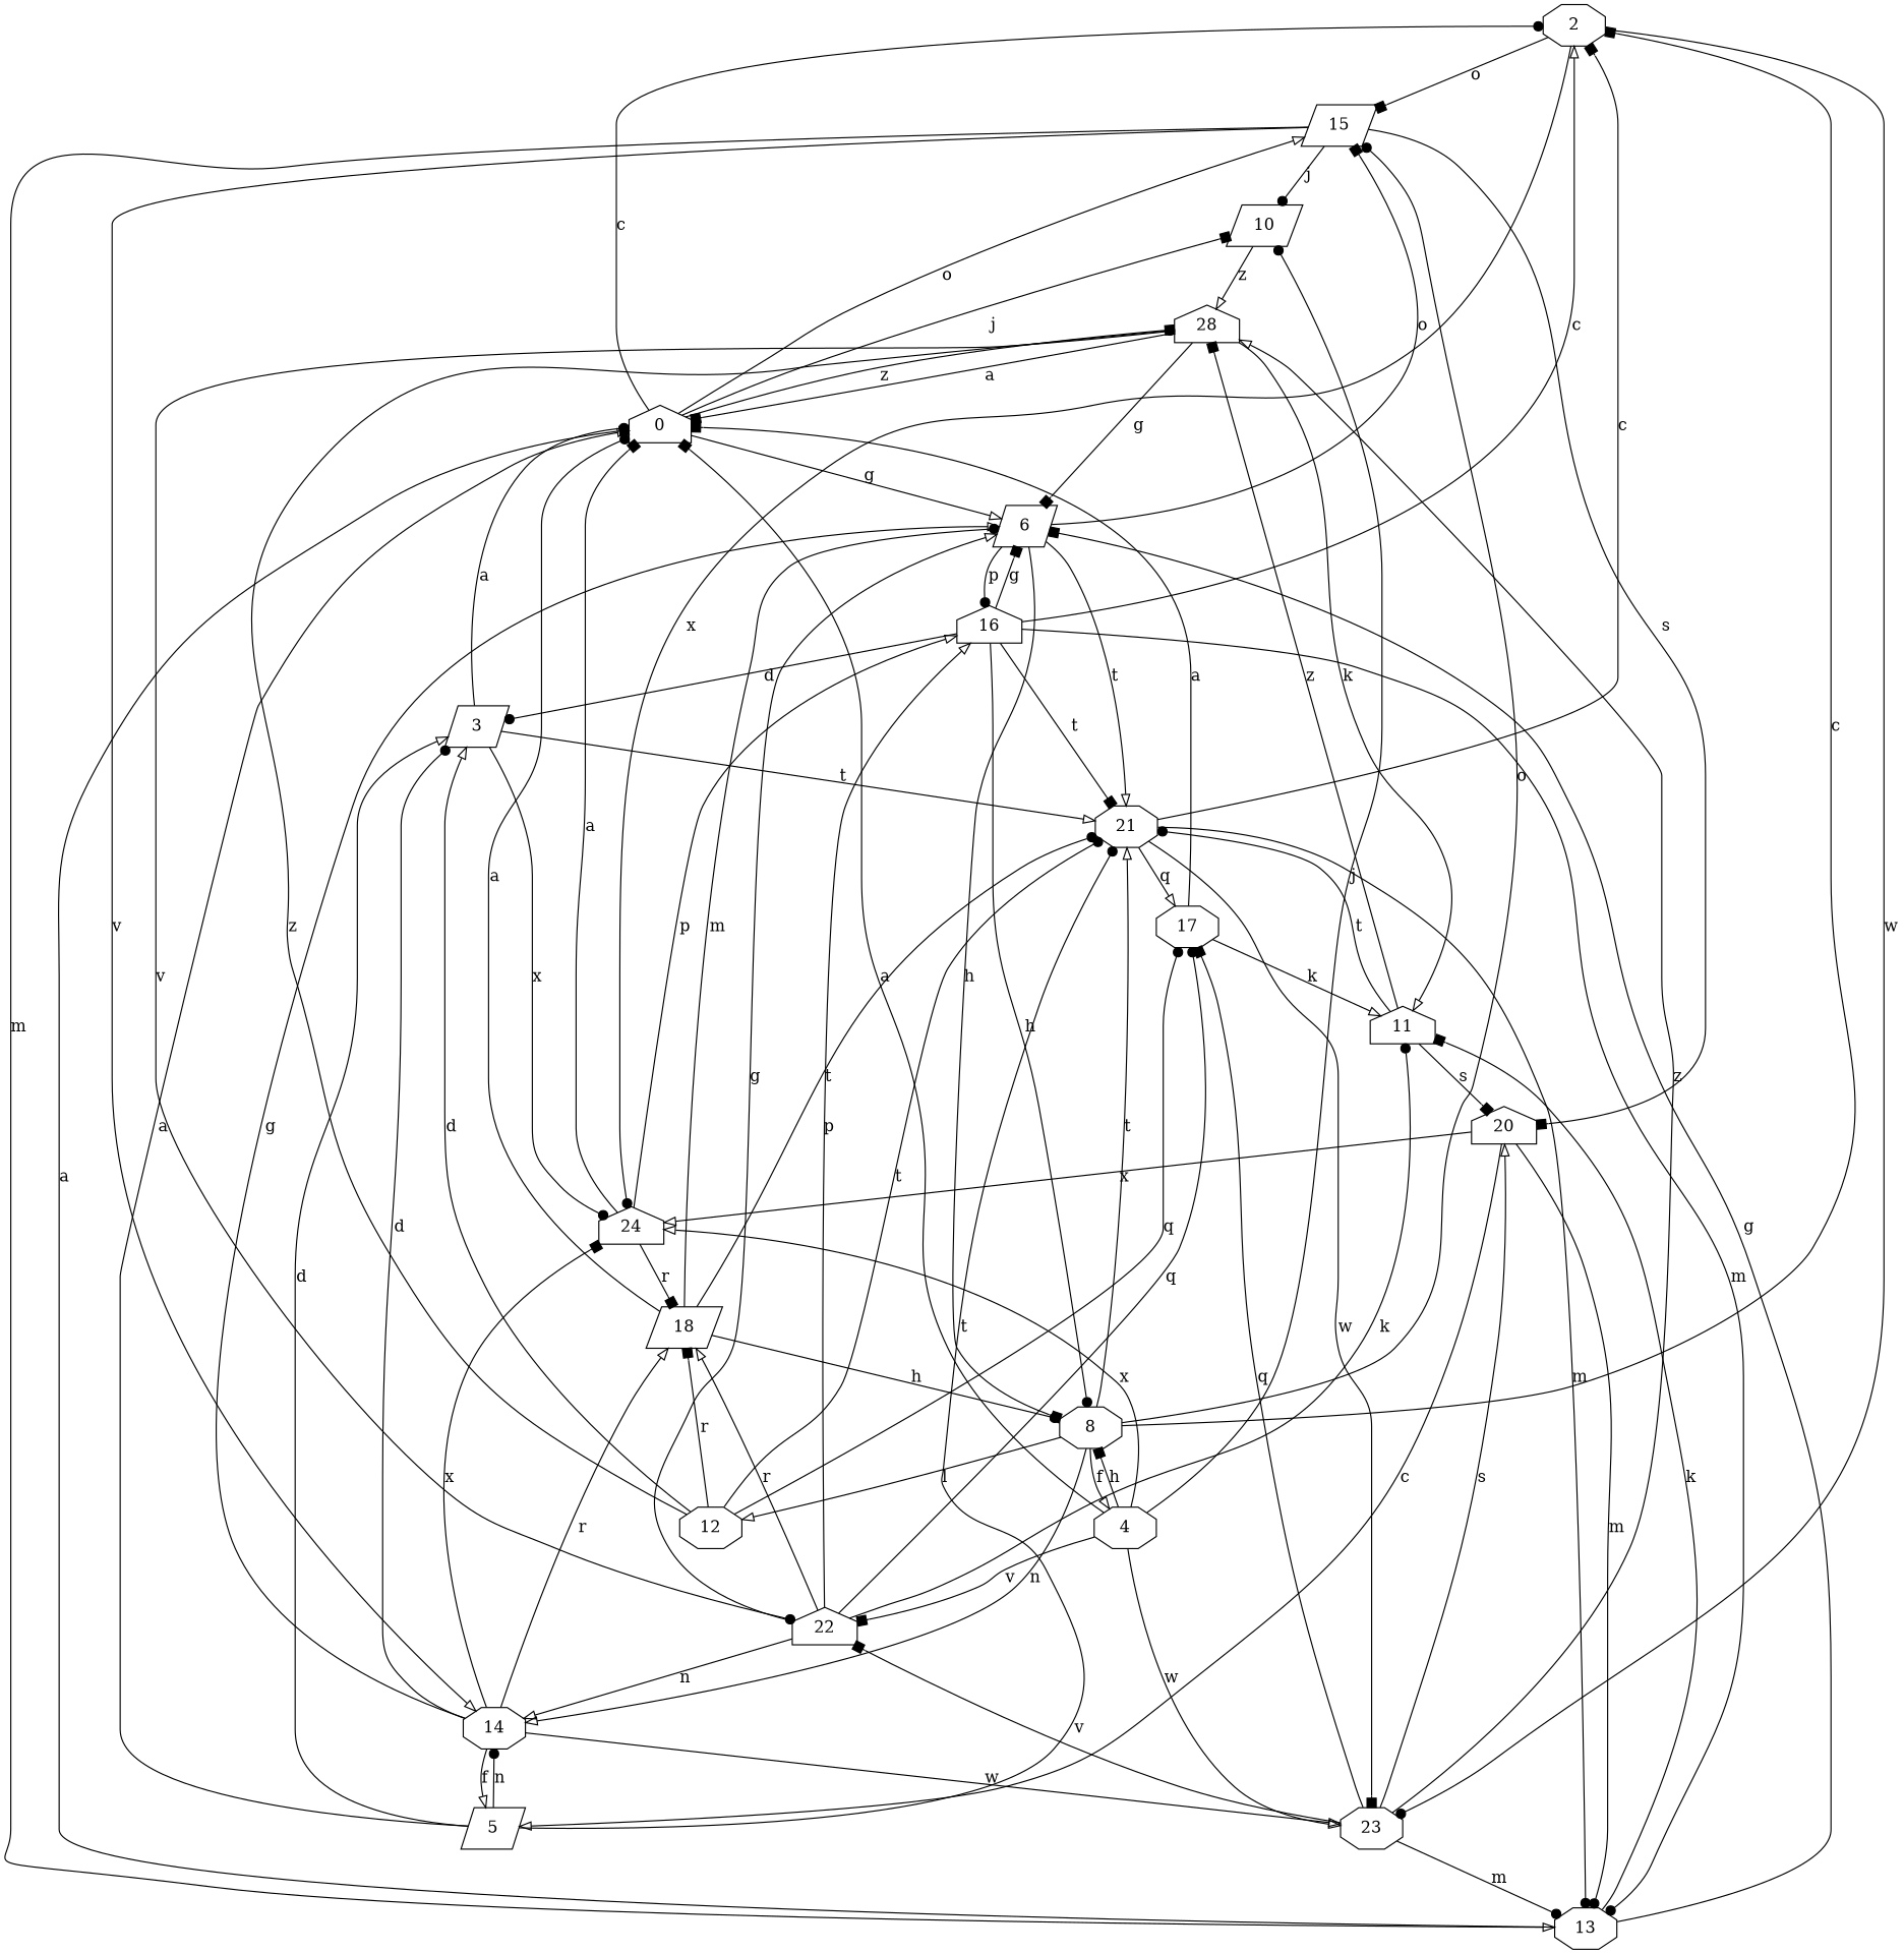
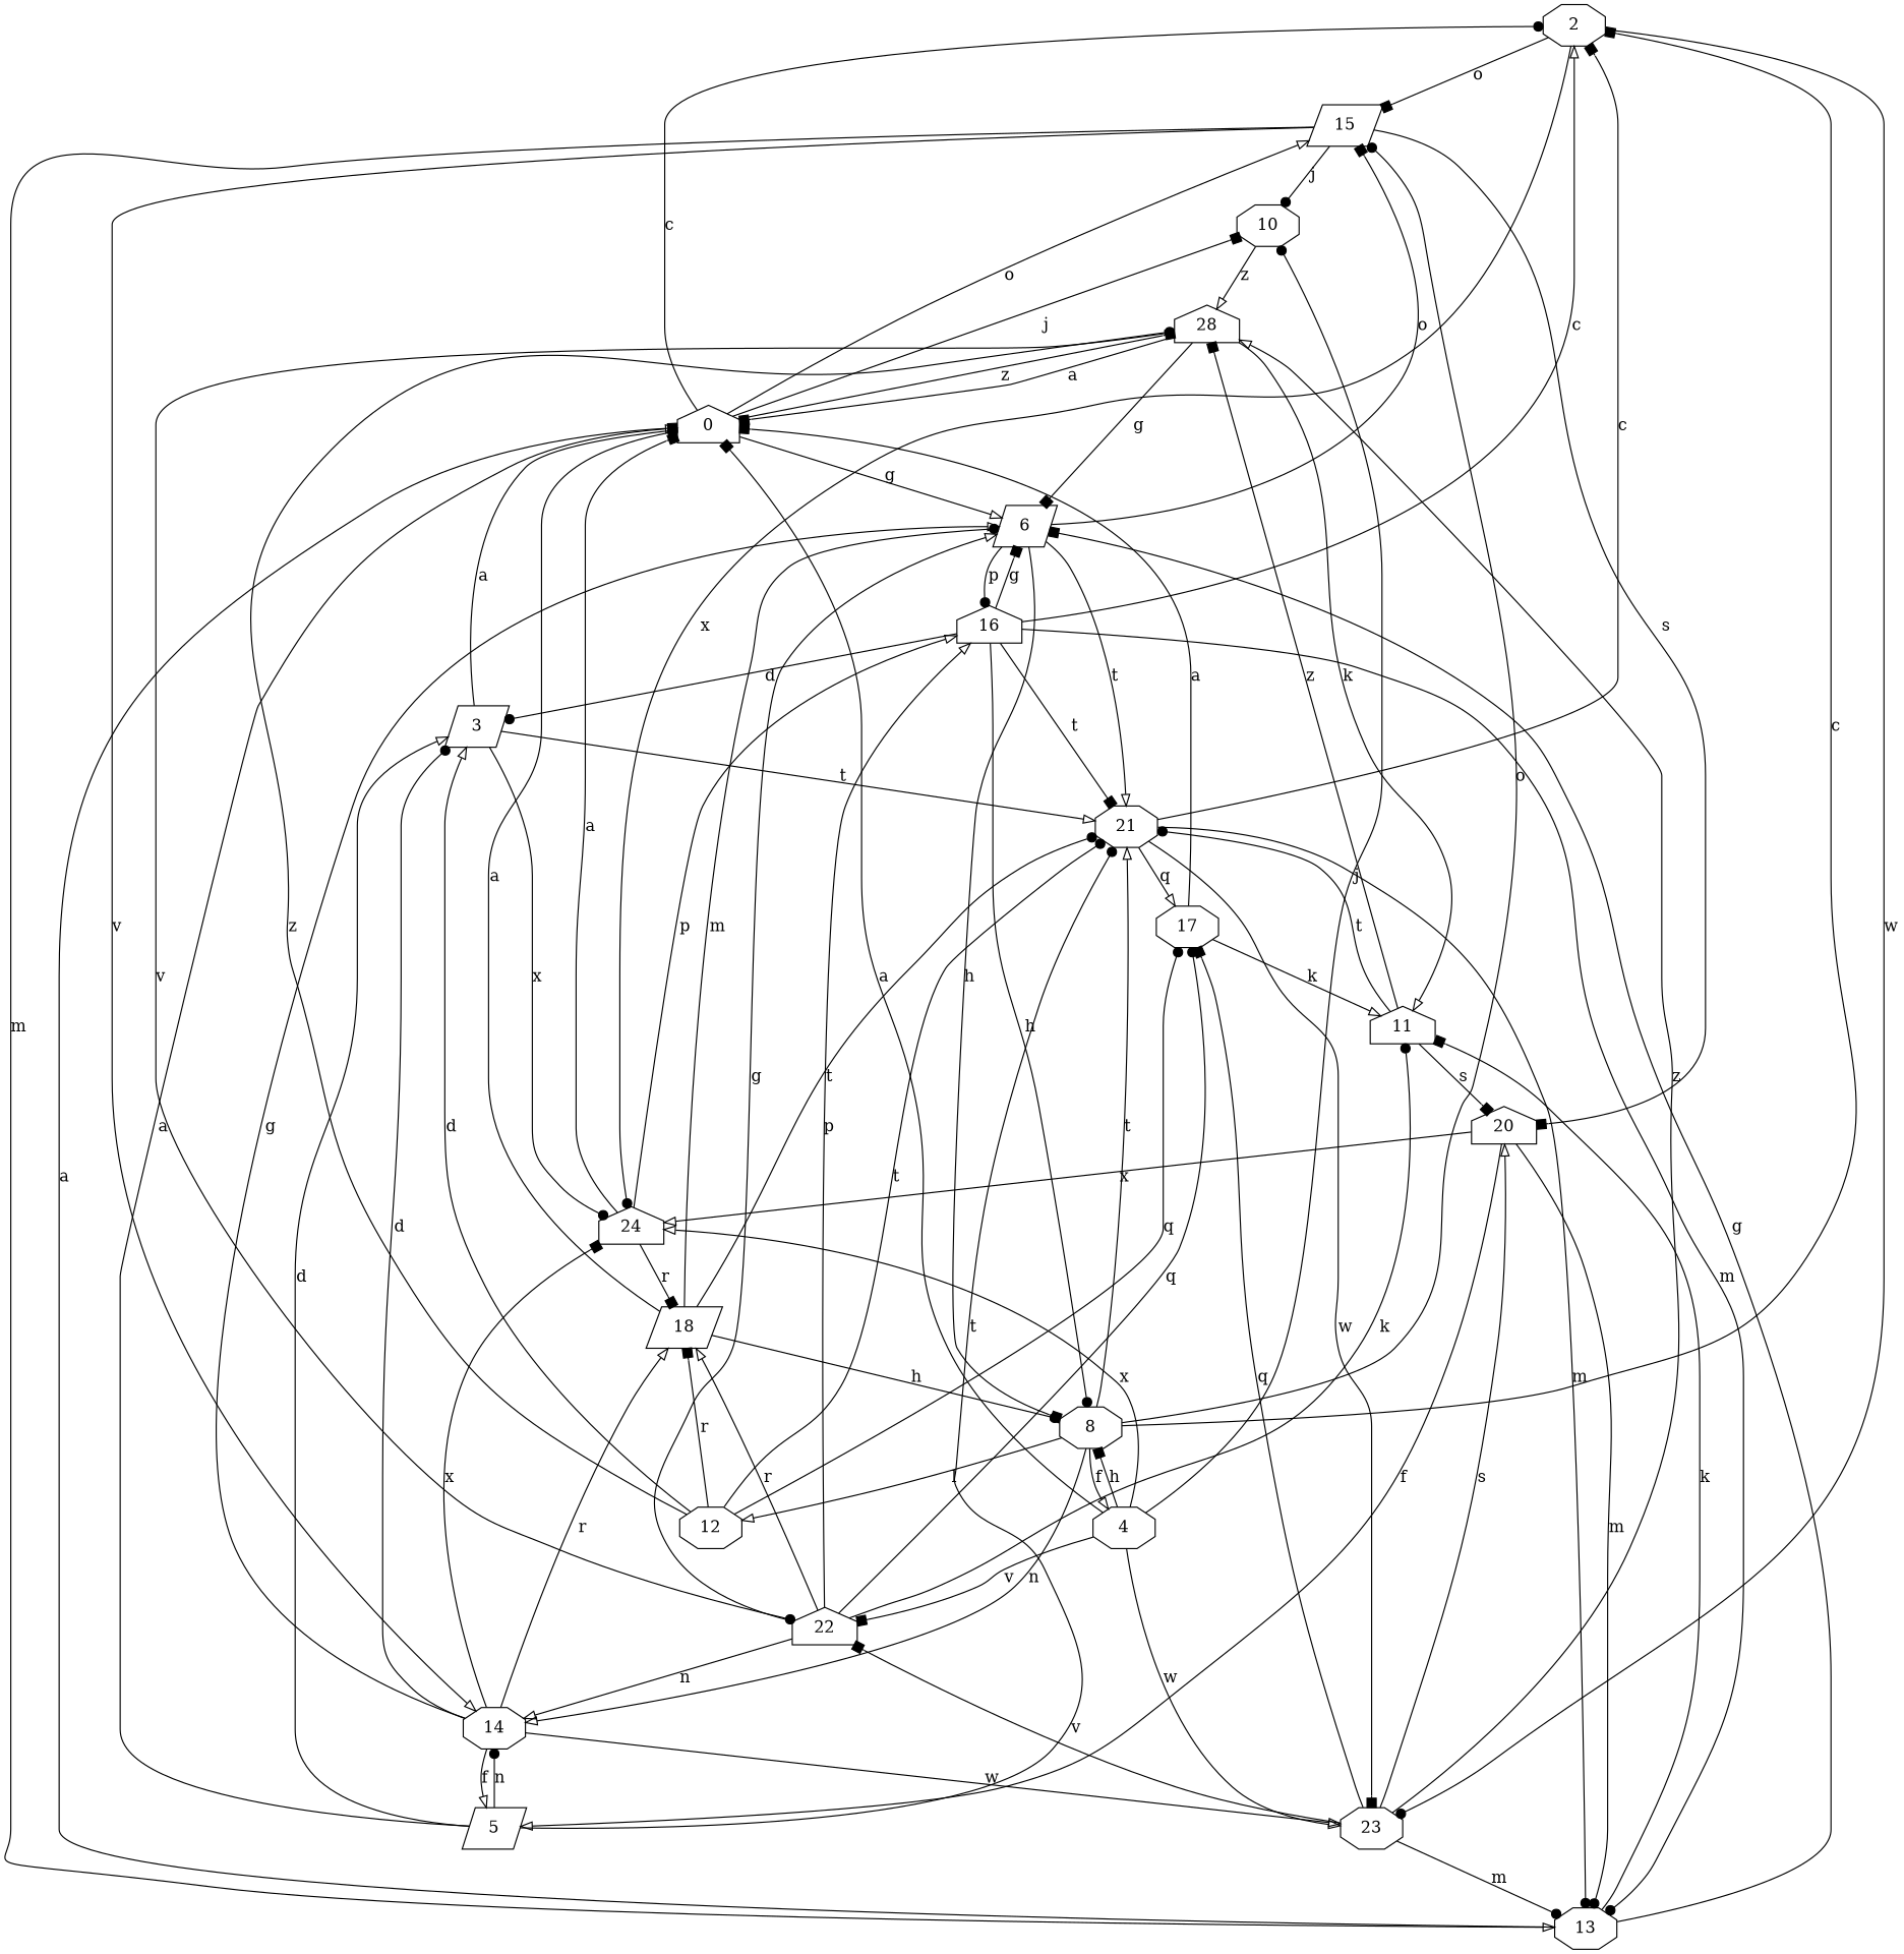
  strict digraph {
    node [shape=octagon]
    edge [arrowhead=onormal]
    2
    0 [shape=house]
    6 [shape=parallelogram]
-   10 [shape=parallelogram]
+   10
    15 [shape=parallelogram]
    28 [shape=house]
    23
    24 [shape=house]
    21
    8
    16 [shape=house]
    14
    20 [shape=house]
    13
    22 [shape=house]
    11 [shape=house]
    17
    18 [shape=parallelogram]
    3 [shape=parallelogram]
    4
    12
    5 [shape=parallelogram]
    2 -> 15 [arrowhead=box label=o]
    2 -> 23 [arrowhead=dot label=w]
    2 -> 24 [arrowhead=dot label=x]
    0 -> 2 [arrowhead=dot label=c]
    0 -> 6 [label=g]
    0 -> 10 [arrowhead=box label=j]
    0 -> 15 [label=o]
    0 -> 28 [arrowhead=box label=z]
    6 -> 15 [arrowhead=box label=o]
    6 -> 21 [label=t]
    6 -> 8 [arrowhead=box label=h]
    6 -> 16 [arrowhead=dot label=p]
    10 -> 28 [label=z]
    15 -> 10 [arrowhead=dot label=j]
    15 -> 14 [label=v]
    15 -> 20 [arrowhead=box label=s]
    15 -> 13 [label=m]
    28 -> 0 [arrowhead=box label=a]
    28 -> 6 [arrowhead=box label=g]
    28 -> 22 [arrowhead=dot label=v]
    28 -> 11 [label=k]
    23 -> 28 [label=z]
    23 -> 20 [label=s]
    23 -> 13 [arrowhead=dot label=m]
    23 -> 22 [arrowhead=box label=v]
    23 -> 17 [arrowhead=box label=q]
    24 -> 0 [arrowhead=box label=a]
    24 -> 16 [label=p]
    24 -> 18 [arrowhead=box label=r]
    21 -> 2 [arrowhead=box label=c]
    21 -> 23 [arrowhead=box label=w]
    21 -> 13 [arrowhead=dot label=m]
    21 -> 17 [label=q]
    8 -> 2 [arrowhead=box label=c]
    8 -> 15 [arrowhead=dot label=o]
    8 -> 21 [label=t]
    8 -> 14 [label=n]
    8 -> 4 [label=f]
    8 -> 12 [label=l]
    16 -> 2 [label=c]
    16 -> 6 [arrowhead=box label=g]
    16 -> 21 [arrowhead=box label=t]
    16 -> 8 [arrowhead=dot label=h]
    16 -> 13 [arrowhead=dot label=m]
    16 -> 3 [arrowhead=dot label=d]
    14 -> 6 [label=g]
    14 -> 23 [label=w]
    14 -> 24 [arrowhead=box label=x]
    14 -> 18 [label=r]
    14 -> 3 [arrowhead=dot label=d]
    14 -> 5 [label=f]
    20 -> 24 [label=x]
    20 -> 13 [arrowhead=dot label=m]
-   20 -> 5 [label=c]
+   20 -> 5 [label=f]
    13 -> 0 [arrowhead=box label=a]
    13 -> 6 [arrowhead=box label=g]
    13 -> 11 [arrowhead=box label=k]
    22 -> 6 [label=g]
    22 -> 16 [label=p]
    22 -> 14 [label=n]
    22 -> 11 [arrowhead=dot label=k]
    22 -> 17 [arrowhead=dot label=q]
    22 -> 18 [label=r]
    11 -> 28 [arrowhead=box label=z]
    11 -> 21 [arrowhead=dot label=t]
    11 -> 20 [arrowhead=box label=s]
    17 -> 0 [arrowhead=box label=a]
    17 -> 11 [label=k]
    18 -> 0 [arrowhead=dot label=a]
    18 -> 6 [arrowhead=dot label=m]
    18 -> 21 [arrowhead=dot label=t]
    18 -> 8 [arrowhead=dot label=h]
    3 -> 0 [arrowhead=dot label=a]
    3 -> 24 [arrowhead=dot label=x]
    3 -> 21 [label=t]
    4 -> 0 [arrowhead=box label=a]
    4 -> 10 [arrowhead=dot label=j]
    4 -> 23 [label=w]
    4 -> 24 [label=x]
    4 -> 8 [arrowhead=box label=h]
    4 -> 22 [arrowhead=box label=v]
    12 -> 28 [arrowhead=dot label=z]
    12 -> 21 [arrowhead=dot label=t]
    12 -> 17 [arrowhead=dot label=q]
    12 -> 18 [arrowhead=box label=r]
    12 -> 3 [label=d]
    5 -> 0 [label=a]
    5 -> 21 [arrowhead=dot label=t]
    5 -> 14 [arrowhead=dot label=n]
    5 -> 3 [label=d]
  }
